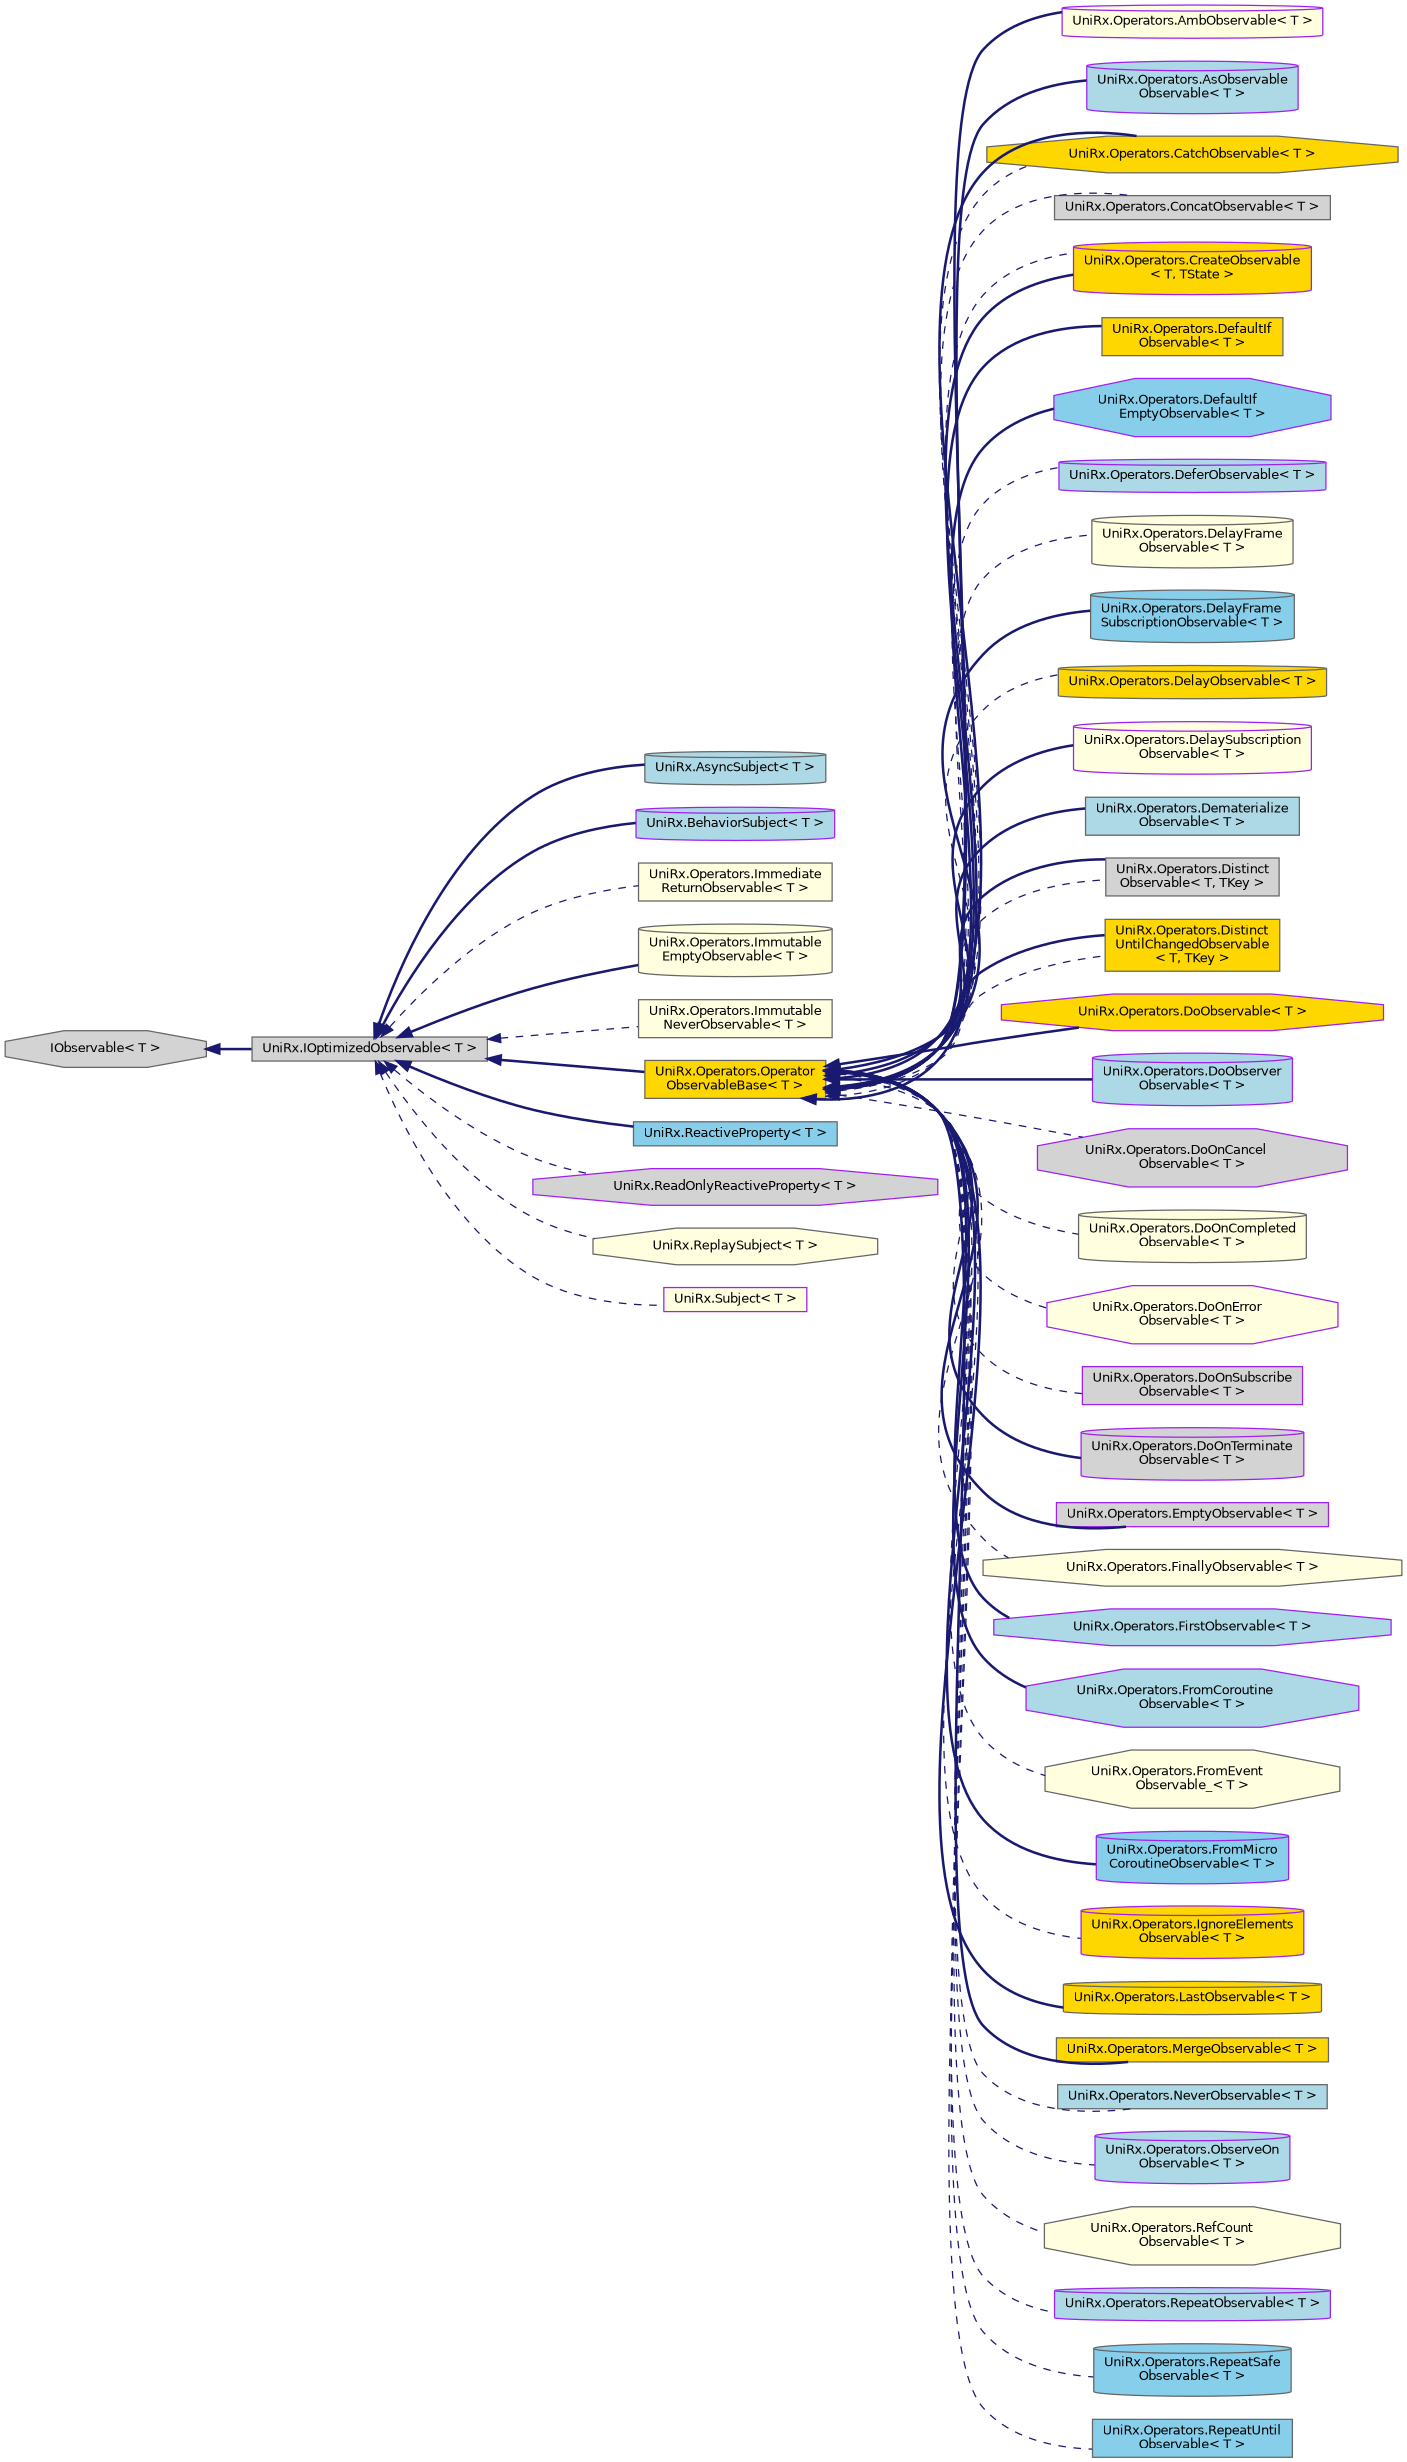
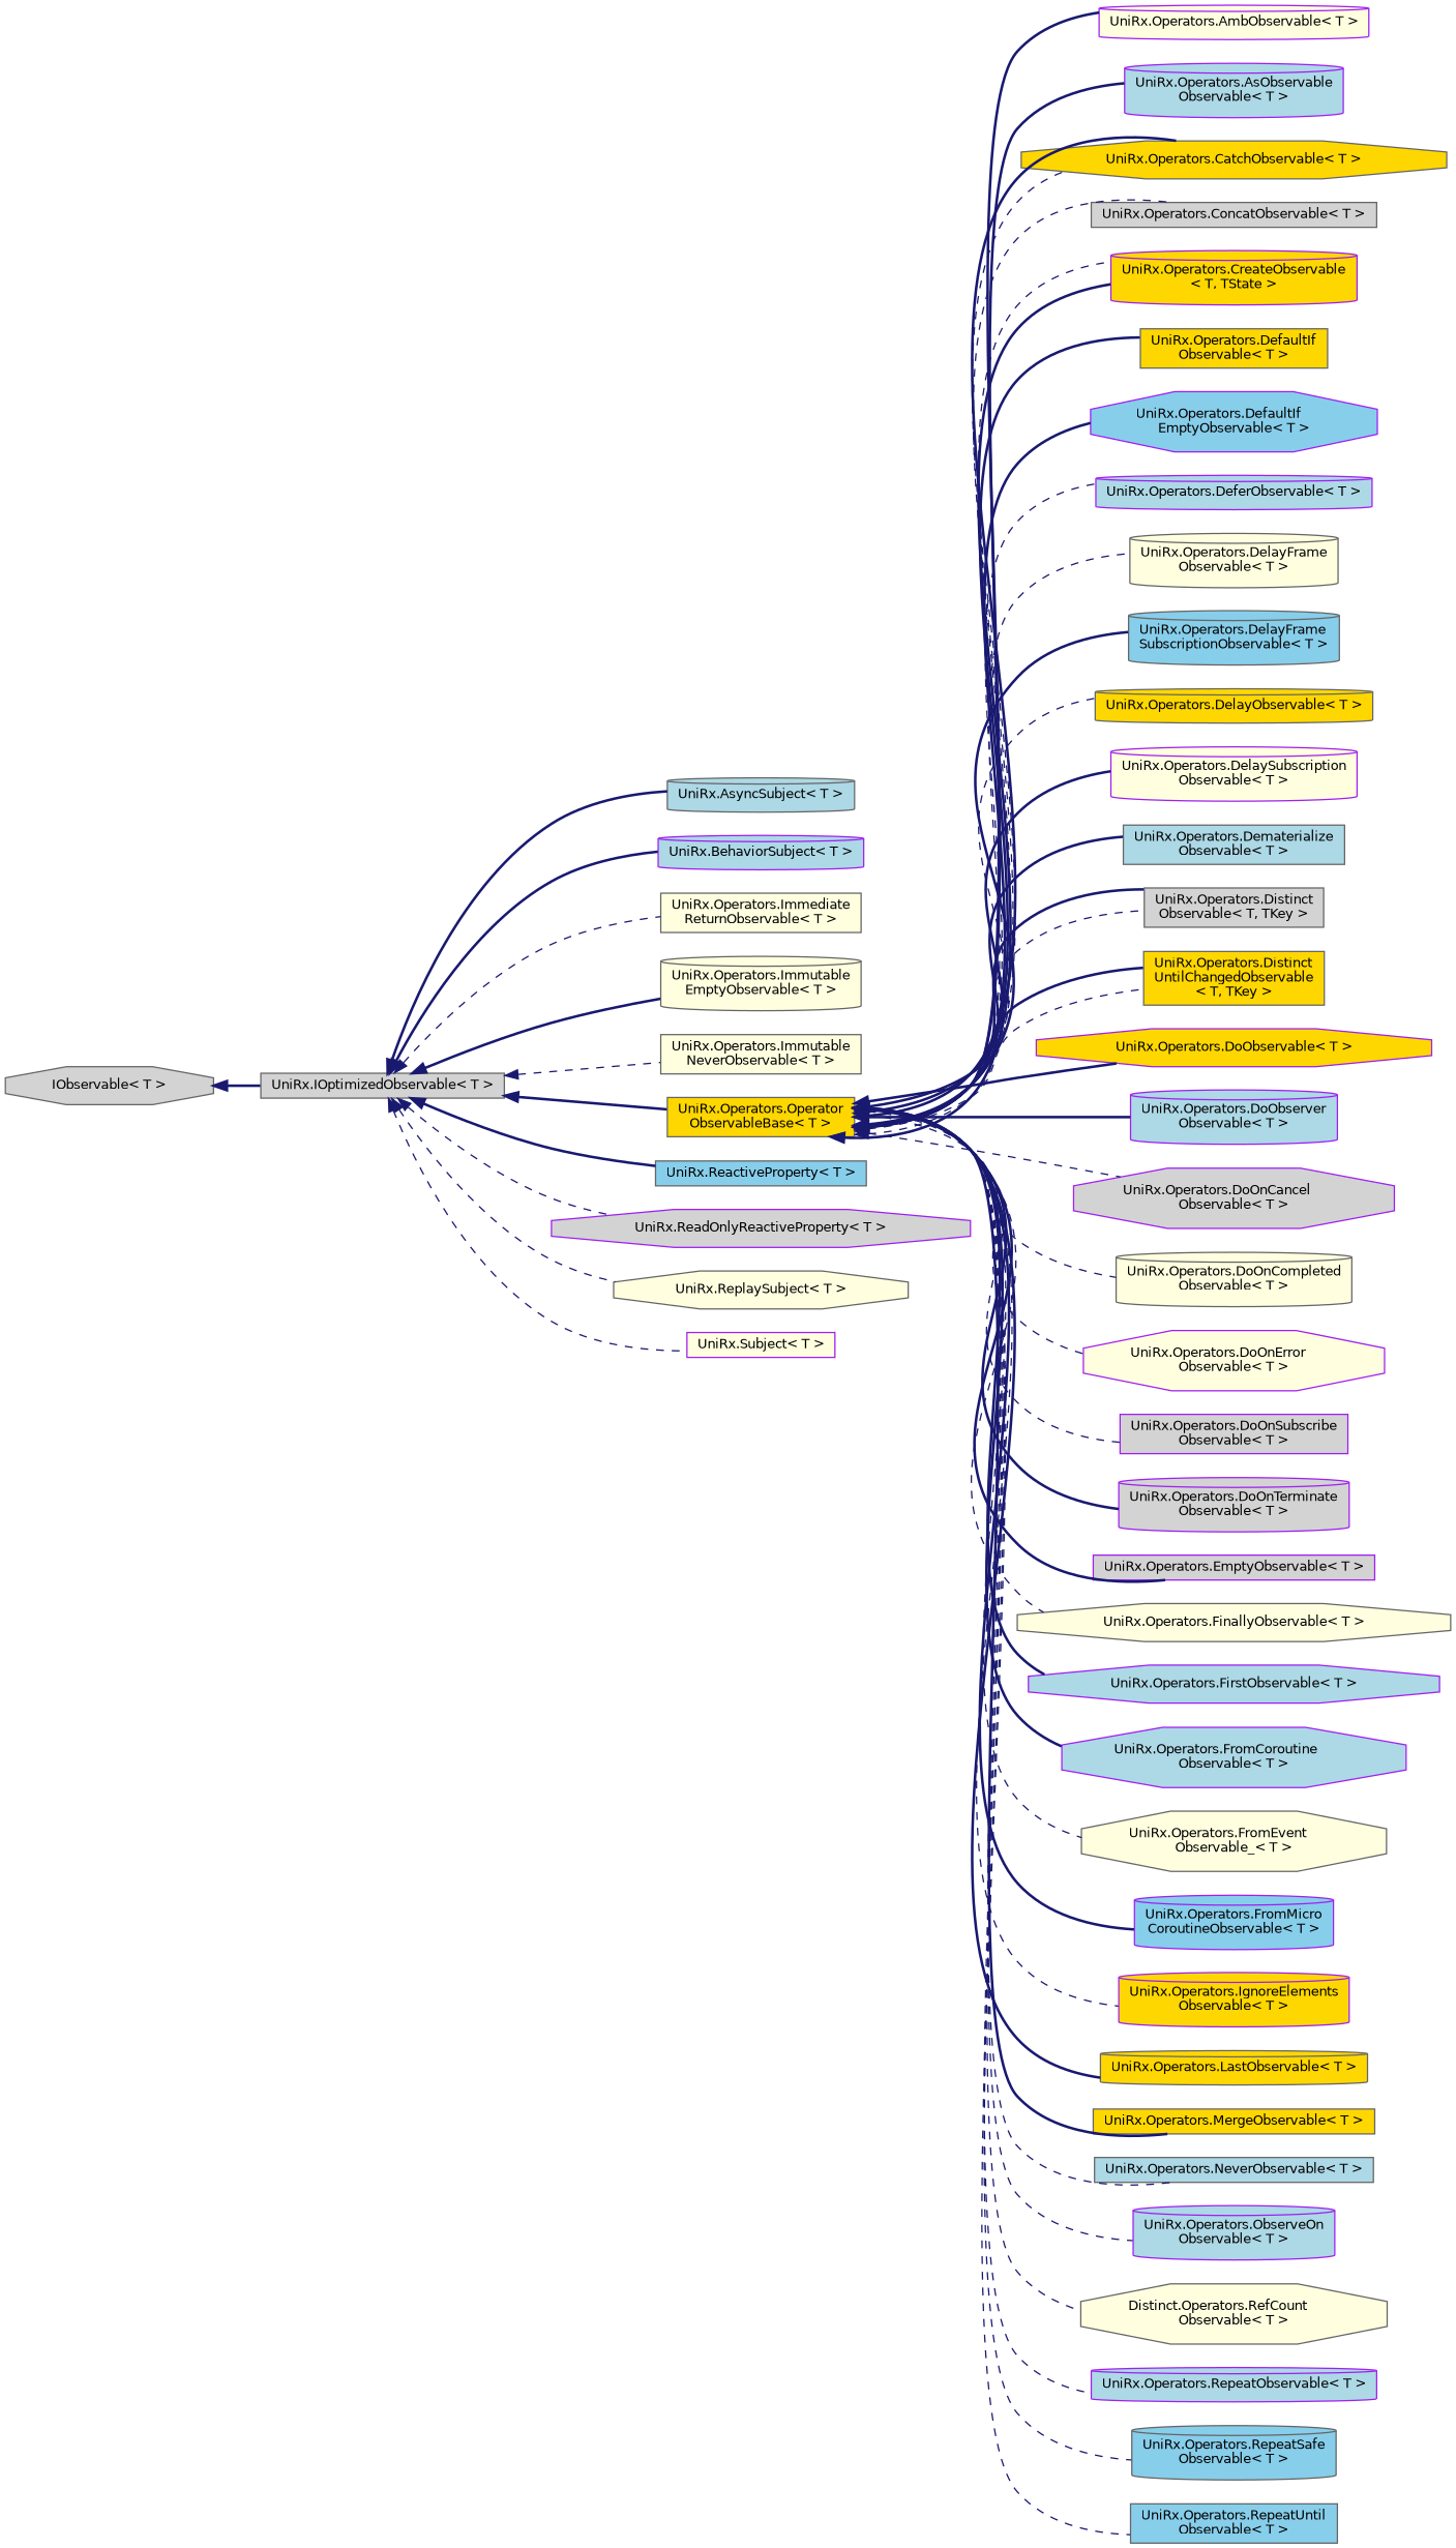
  digraph {
    rankdir=LR
    node [color=gray40 fillcolor=lightyellow fontname=Helvetica fontsize=10 shape=cylinder style=filled]
    edge [color=midnightblue dir=back fontname=Helvetica fontsize=10 labelfontname=Helvetica labelfontsize=10 style=bold]
    n1 [fillcolor=lightgrey fontcolor=black height=0.2 label="UniRx.IOptimizedObservable\< T \>" shape=box width=0.4]
    n2 [fillcolor=lightblue height=0.2 label="UniRx.AsyncSubject\< T \>" width=0.4]
    n3 [color=purple fillcolor=lightblue height=0.2 label="UniRx.BehaviorSubject\< T \>" width=0.4]
    n4 [height=0.2 label="UniRx.Operators.Immediate\lReturnObservable\< T \>" shape=box width=0.4]
    n5 [height=0.2 label="UniRx.Operators.Immutable\lEmptyObservable\< T \>" width=0.4]
    n6 [height=0.2 label="UniRx.Operators.Immutable\lNeverObservable\< T \>" shape=box width=0.4]
    n7 [fillcolor=gold height=0.2 label="UniRx.Operators.Operator\lObservableBase\< T \>" shape=box width=0.4]
    n8 [fillcolor=skyblue height=0.2 label="UniRx.ReactiveProperty\< T \>" shape=box width=0.4]
    n9 [color=purple fillcolor=lightgrey height=0.2 label="UniRx.ReadOnlyReactiveProperty\< T \>" shape=octagon width=0.4]
    n10 [height=0.2 label="UniRx.ReplaySubject\< T \>" shape=octagon width=0.4]
    n11 [color=purple height=0.2 label="UniRx.Subject\< T \>" shape=box width=0.4]
    n12 [color=purple height=0.2 label="UniRx.Operators.AmbObservable\< T \>" width=0.4]
    n13 [color=purple fillcolor=lightblue height=0.2 label="UniRx.Operators.AsObservable\lObservable\< T \>" width=0.4]
    n14 [fillcolor=gold height=0.2 label="UniRx.Operators.CatchObservable\< T \>" shape=octagon width=0.4]
    n15 [fillcolor=lightgrey height=0.2 label="UniRx.Operators.ConcatObservable\< T \>" shape=box width=0.4]
    n16 [color=purple fillcolor=gold height=0.2 label="UniRx.Operators.CreateObservable\l\< T, TState \>" width=0.4]
    n17 [fillcolor=gold height=0.2 label="UniRx.Operators.DefaultIf\lObservable\< T \>" shape=box width=0.4]
    n18 [color=purple fillcolor=skyblue height=0.2 label="UniRx.Operators.DefaultIf\lEmptyObservable\< T \>" shape=octagon width=0.4]
    n19 [color=purple fillcolor=lightblue height=0.2 label="UniRx.Operators.DeferObservable\< T \>" width=0.4]
    n20 [height=0.2 label="UniRx.Operators.DelayFrame\lObservable\< T \>" width=0.4]
    n21 [fillcolor=skyblue height=0.2 label="UniRx.Operators.DelayFrame\lSubscriptionObservable\< T \>" width=0.4]
    n22 [fillcolor=gold height=0.2 label="UniRx.Operators.DelayObservable\< T \>" width=0.4]
    n23 [color=purple height=0.2 label="UniRx.Operators.DelaySubscription\lObservable\< T \>" width=0.4]
    n24 [fillcolor=lightblue height=0.2 label="UniRx.Operators.Dematerialize\lObservable\< T \>" shape=box width=0.4]
    n25 [fillcolor=lightgrey height=0.2 label="UniRx.Operators.Distinct\lObservable\< T, TKey \>" shape=box width=0.4]
    n26 [fillcolor=gold height=0.2 label="UniRx.Operators.Distinct\lUntilChangedObservable\l\< T, TKey \>" shape=box width=0.4]
    n27 [color=purple fillcolor=gold height=0.2 label="UniRx.Operators.DoObservable\< T \>" shape=octagon width=0.4]
    n28 [color=purple fillcolor=lightblue height=0.2 label="UniRx.Operators.DoObserver\lObservable\< T \>" width=0.4]
    n29 [color=purple fillcolor=lightgrey height=0.2 label="UniRx.Operators.DoOnCancel\lObservable\< T \>" shape=octagon width=0.4]
    n30 [height=0.2 label="UniRx.Operators.DoOnCompleted\lObservable\< T \>" width=0.4]
    n31 [color=purple height=0.2 label="UniRx.Operators.DoOnError\lObservable\< T \>" shape=octagon width=0.4]
    n32 [color=purple fillcolor=lightgrey height=0.2 label="UniRx.Operators.DoOnSubscribe\lObservable\< T \>" shape=box width=0.4]
    n33 [color=purple fillcolor=lightgrey height=0.2 label="UniRx.Operators.DoOnTerminate\lObservable\< T \>" width=0.4]
    n34 [color=purple fillcolor=lightgrey height=0.2 label="UniRx.Operators.EmptyObservable\< T \>" shape=box width=0.4]
    n35 [height=0.2 label="UniRx.Operators.FinallyObservable\< T \>" shape=octagon width=0.4]
    n36 [color=purple fillcolor=lightblue height=0.2 label="UniRx.Operators.FirstObservable\< T \>" shape=octagon width=0.4]
    n37 [color=purple fillcolor=lightblue height=0.2 label="UniRx.Operators.FromCoroutine\lObservable\< T \>" shape=octagon width=0.4]
    n38 [height=0.2 label="UniRx.Operators.FromEvent\lObservable_\< T \>" shape=octagon width=0.4]
    n39 [color=purple fillcolor=skyblue height=0.2 label="UniRx.Operators.FromMicro\lCoroutineObservable\< T \>" width=0.4]
    n40 [color=purple fillcolor=gold height=0.2 label="UniRx.Operators.IgnoreElements\lObservable\< T \>" width=0.4]
    n41 [fillcolor=gold height=0.2 label="UniRx.Operators.LastObservable\< T \>" width=0.4]
    n42 [fillcolor=gold height=0.2 label="UniRx.Operators.MergeObservable\< T \>" shape=box width=0.4]
    n43 [fillcolor=lightblue height=0.2 label="UniRx.Operators.NeverObservable\< T \>" shape=box width=0.4]
    n44 [color=purple fillcolor=lightblue height=0.2 label="UniRx.Operators.ObserveOn\lObservable\< T \>" width=0.4]
-   n45 [height=0.2 label="UniRx.Operators.RefCount\lObservable\< T \>" shape=octagon width=0.4]
+   n45 [height=0.2 label="Distinct.Operators.RefCount\lObservable\< T \>" shape=octagon width=0.4]
    n46 [color=purple fillcolor=lightblue height=0.2 label="UniRx.Operators.RepeatObservable\< T \>" width=0.4]
    n47 [fillcolor=skyblue height=0.2 label="UniRx.Operators.RepeatSafe\lObservable\< T \>" width=0.4]
    n48 [fillcolor=skyblue height=0.2 label="UniRx.Operators.RepeatUntil\lObservable\< T \>" shape=box width=0.4]
    n49 [fillcolor=lightgrey height=0.2 label="IObservable\< T \>" shape=octagon width=0.4]
    n1 -> n2
    n1 -> n3
    n1 -> n4 [style=dashed]
    n1 -> n5
    n1 -> n6 [style=dashed]
    n1 -> n7
    n1 -> n8
    n1 -> n9 [style=dashed]
    n1 -> n10 [style=dashed]
    n1 -> n11 [style=dashed]
    n7 -> n12
    n7 -> n13
    n7 -> n14 [style=dashed]
    n7 -> n14
    n7 -> n15 [style=dashed]
    n7 -> n16
    n7 -> n16 [style=dashed]
    n7 -> n17
    n7 -> n18
    n7 -> n19 [style=dashed]
    n7 -> n20 [style=dashed]
    n7 -> n21
    n7 -> n22 [style=dashed]
    n7 -> n23
    n7 -> n24
    n7 -> n25 [style=dashed]
    n7 -> n25
    n7 -> n26 [style=dashed]
    n7 -> n26
    n7 -> n27
    n7 -> n28
    n7 -> n29 [style=dashed]
    n7 -> n30 [style=dashed]
    n7 -> n31 [style=dashed]
    n7 -> n32 [style=dashed]
    n7 -> n33
    n7 -> n34
    n7 -> n35 [style=dashed]
    n7 -> n36
    n7 -> n37
    n7 -> n38 [style=dashed]
    n7 -> n39
    n7 -> n40 [style=dashed]
    n7 -> n41
    n7 -> n42
    n7 -> n43 [style=dashed]
    n7 -> n44 [style=dashed]
    n7 -> n45 [style=dashed]
    n7 -> n46 [style=dashed]
    n7 -> n47 [style=dashed]
    n7 -> n48 [style=dashed]
    n49 -> n1
  }
